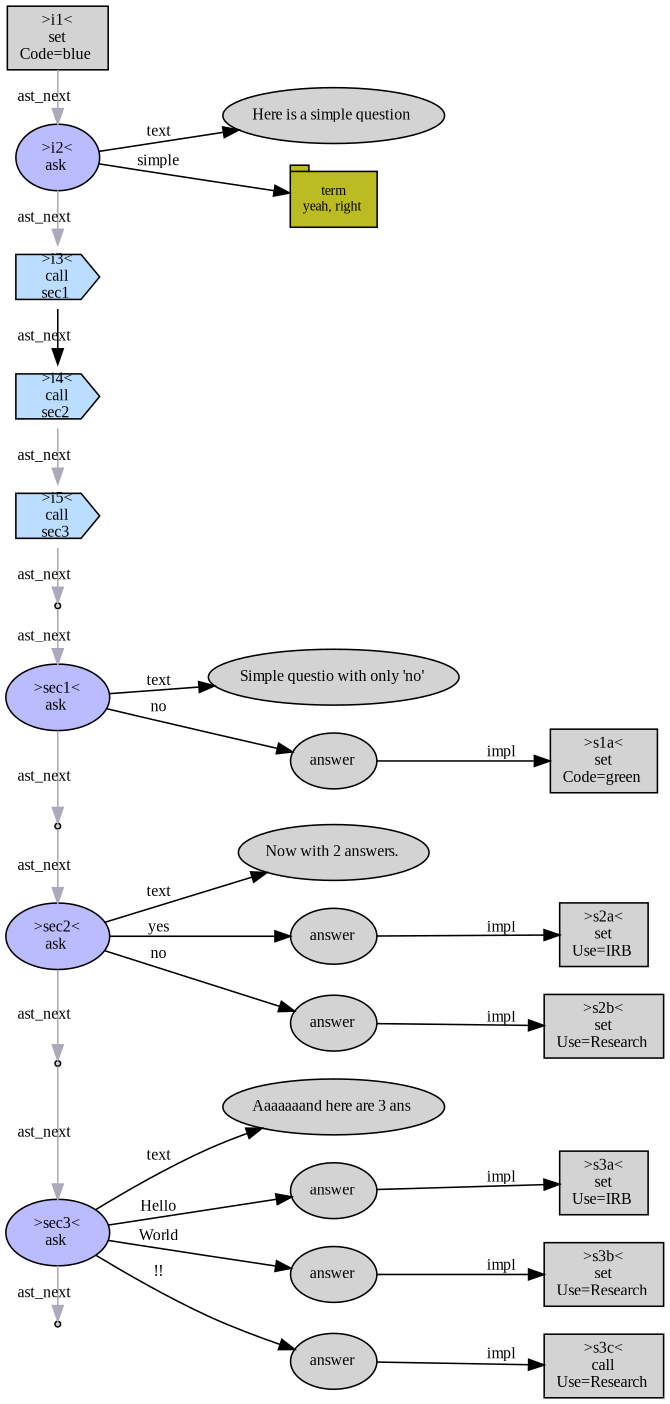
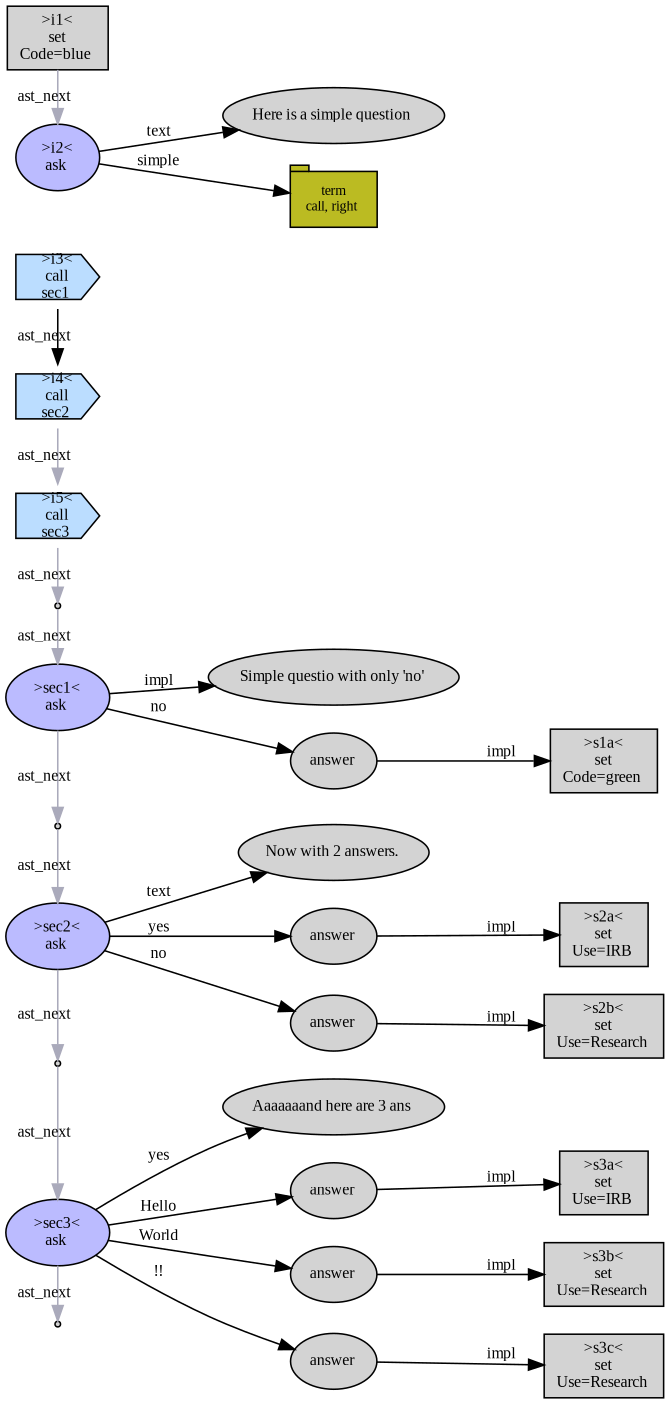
  digraph {
    fontname="Liberation Serif"
    rankdir=LR
    node [fillcolor=lightgray fontname="Liberation Serif" fontsize=10 style=filled]
    edge [fontname="Liberation Serif" fontsize=10]
    n1 [label=">i1<\nset\nCode=blue " shape=box]
    n2 [fillcolor="#BBBBFF" label=">i2<\nask "]
    n3 [label="Here is a simple question "]
-   n4 [fillcolor="#BBBB22" fontsize=9 label="term\nyeah, right " shape=tab]
+   n4 [fillcolor="#BBBB22" fontsize=9 label="term\ncall, right " shape=tab]
    n5 [fillcolor="#BBDDFF" label=">i3<\ncall\nsec1 " shape=cds]
    n6 [fillcolor="#BBDDFF" label=">i4<\ncall\nsec2 " shape=cds]
    n7 [fillcolor="#BBDDFF" label=">i5<\ncall\nsec3 " shape=cds]
    n8 [label="end " shape=point]
    n9 [fillcolor="#BBBBFF" label=">sec1<\nask "]
    n10 [label="Simple questio with only 'no' "]
    n11 [label="answer "]
    n12 [label="end " shape=point]
    n13 [label=">s1a<\nset\nCode=green " shape=box]
    n14 [fillcolor="#BBBBFF" label=">sec2<\nask "]
    n15 [label="Now with 2 answers. "]
    n16 [label="answer "]
    n17 [label="answer "]
    n18 [label="end " shape=point]
    n19 [label=">s2a<\nset\nUse=IRB " shape=box]
    n20 [label=">s2b<\nset\nUse=Research " shape=box]
    n21 [fillcolor="#BBBBFF" label=">sec3<\nask "]
    n22 [label="Aaaaaaand here are 3 ans "]
    n23 [label="answer "]
    n24 [label="answer "]
    n25 [label="answer "]
    n26 [label="end " shape=point]
    n27 [label=">s3a<\nset\nUse=IRB " shape=box]
    n28 [label=">s3b<\nset\nUse=Research " shape=box]
-   n29 [label=">s3c<\ncall\nUse=Research " shape=box]
+   n29 [label=">s3c<\nset\nUse=Research " shape=box]
    n1 -> n2 [color="#AAAABB" constraint=false label=ast_next]
    n2 -> n3 [label=text]
    n2 -> n4 [label=simple]
-   n2 -> n5 [color="#AAAABB" constraint=false label=ast_next]
    n5 -> n6 [color=black constraint=false label=ast_next]
    n6 -> n7 [color="#AAAABB" constraint=false label=ast_next]
    n7 -> n8 [color="#AAAABB" constraint=false label=ast_next]
    n8 -> n9 [color="#AAAABB" constraint=false label=ast_next]
-   n9 -> n10 [label=text]
+   n9 -> n10 [label=impl]
    n9 -> n11 [label=no]
    n9 -> n12 [color="#AAAABB" constraint=false label=ast_next]
    n11 -> n13 [label=impl]
    n12 -> n14 [color="#AAAABB" constraint=false label=ast_next]
    n14 -> n15 [label=text]
    n14 -> n16 [label=yes]
    n14 -> n17 [label=no]
    n14 -> n18 [color="#AAAABB" constraint=false label=ast_next]
    n16 -> n19 [label=impl]
    n17 -> n20 [label=impl]
    n18 -> n21 [color="#AAAABB" constraint=false label=ast_next]
-   n21 -> n22 [label=text]
+   n21 -> n22 [label=yes]
    n21 -> n23 [label=Hello]
    n21 -> n24 [label=World]
    n21 -> n25 [label="!!"]
    n21 -> n26 [color="#AAAABB" constraint=false label=ast_next]
    n23 -> n27 [label=impl]
    n24 -> n28 [label=impl]
    n25 -> n29 [label=impl]
  }
